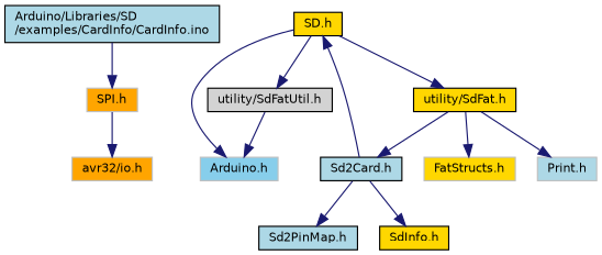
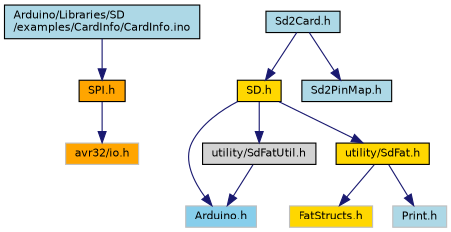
  digraph {
    node [color=black fillcolor=lightblue fontname=Helvetica fontsize=10 shape=record style=filled]
    edge [color=midnightblue fontname=Helvetica fontsize=10 labelfontname=Helvetica labelfontsize=10 style=solid]
    n1 [fontcolor=black height=0.2 label="Arduino/Libraries/SD\l/examples/CardInfo/CardInfo.ino" width=0.4]
-   n2 [color=grey75 fillcolor=orange height=0.2 label="SPI.h" width=0.4]
+   n2 [fillcolor=orange height=0.2 label="SPI.h" width=0.4]
    n3 [color=grey75 fillcolor=orange height=0.2 label="avr32/io.h" width=0.4]
    n4 [fillcolor=gold height=0.2 label="SD.h" width=0.4]
    n5 [color=grey75 fillcolor=skyblue height=0.2 label="Arduino.h" width=0.4]
    n6 [fillcolor=gold height=0.2 label="utility/SdFat.h" width=0.4]
    n7 [fillcolor=lightgrey height=0.2 label="utility/SdFatUtil.h" width=0.4]
    n8 [height=0.2 label="Sd2Card.h" width=0.4]
    n9 [color=grey75 fillcolor=gold height=0.2 label="FatStructs.h" width=0.4]
    n10 [color=grey75 height=0.2 label="Print.h" width=0.4]
    n11 [height=0.2 label="Sd2PinMap.h" width=0.4]
-   n12 [fillcolor=gold height=0.2 label="SdInfo.h" width=0.4]
    n1 -> n2
    n2 -> n3
    n4 -> n5
    n4 -> n6
    n4 -> n7
-   n6 -> n8
    n6 -> n9
    n6 -> n10
    n7 -> n5
    n8 -> n4
    n8 -> n11
-   n8 -> n12
  }
